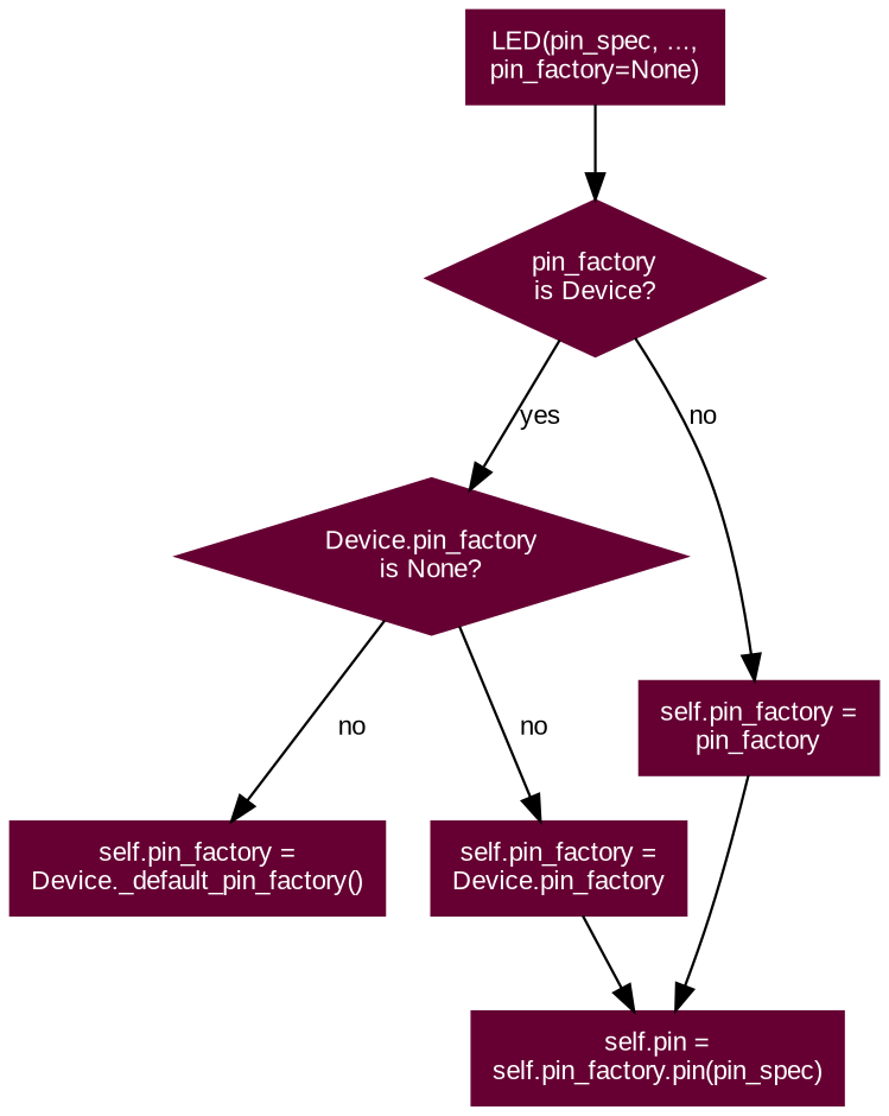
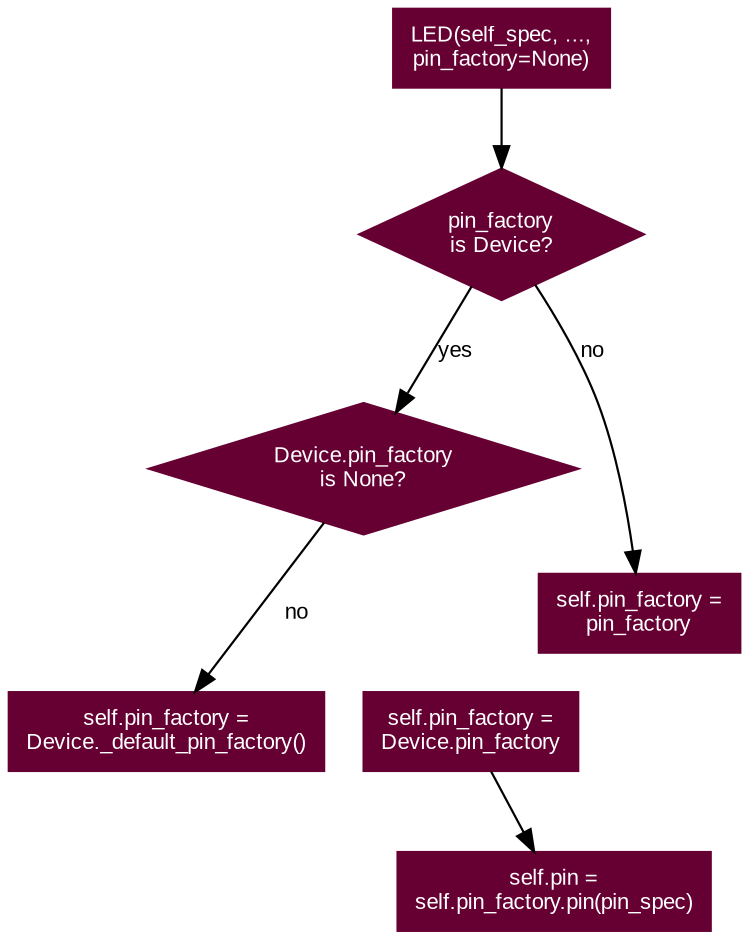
  digraph {
    rankdir=TB
    node [color="#660033" fontcolor="#ffffff" fontname=Arial fontsize=10 shape=rect style=filled]
    edge [fontname=Arial fontsize=10]
-   n1 [label="LED(pin_spec, ...,\npin_factory=None)"]
+   n1 [label="LED(self_spec, ...,\npin_factory=None)"]
    n2 [label="pin_factory\nis Device?" shape=diamond]
    n3 [label="Device.pin_factory\nis None?" shape=diamond]
    n4 [label="self.pin_factory =\npin_factory"]
    n5 [label="self.pin_factory =\nDevice._default_pin_factory()"]
    n6 [label="self.pin_factory =\nDevice.pin_factory"]
    n7 [label="self.pin =\nself.pin_factory.pin(pin_spec)"]
    n1 -> n2
    n2 -> n3 [label=yes]
    n2 -> n4 [label=no]
    n3 -> n5 [label=no]
-   n3 -> n6 [label=no]
-   n4 -> n7
    n6 -> n7
  }
